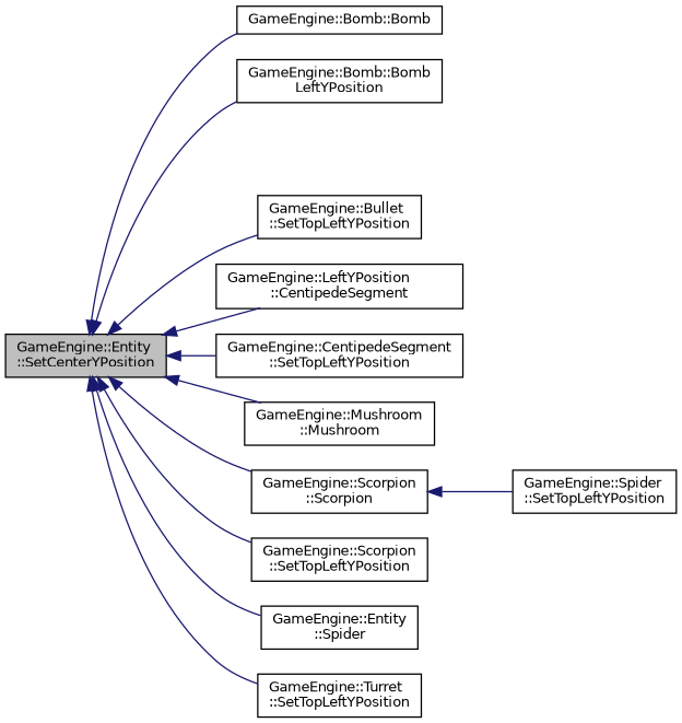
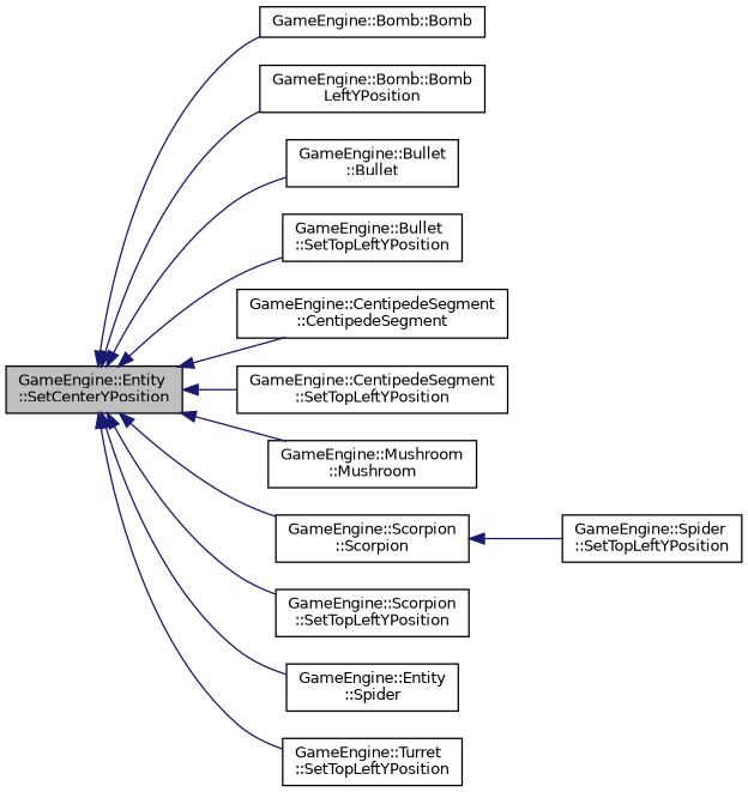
  digraph {
    rankdir=LR
    node [color=black fillcolor=white fontname=Helvetica fontsize=10 shape=record style=filled]
    edge [color=midnightblue dir=back fontname=Helvetica fontsize=10 labelfontname=Helvetica labelfontsize=10 style=solid]
    n1 [fillcolor=grey75 fontcolor=black height=0.2 label="GameEngine::Entity\l::SetCenterYPosition" width=0.4]
    n2 [height=0.2 label="GameEngine::Bomb::Bomb" width=0.4]
    n3 [height=0.2 label="GameEngine::Bomb::Bomb\lLeftYPosition" width=0.4]
+   n4 [height=0.2 label="GameEngine::Bullet\l::Bullet" width=0.4]
    n5 [height=0.2 label="GameEngine::Bullet\l::SetTopLeftYPosition" width=0.4]
-   n6 [height=0.2 label="GameEngine::LeftYPosition\l::CentipedeSegment" width=0.4]
+   n6 [height=0.2 label="GameEngine::CentipedeSegment\l::CentipedeSegment" width=0.4]
    n7 [height=0.2 label="GameEngine::CentipedeSegment\l::SetTopLeftYPosition" width=0.4]
    n8 [height=0.2 label="GameEngine::Mushroom\l::Mushroom" width=0.4]
    n9 [height=0.2 label="GameEngine::Scorpion\l::Scorpion" width=0.4]
    n10 [height=0.2 label="GameEngine::Scorpion\l::SetTopLeftYPosition" width=0.4]
    n11 [height=0.2 label="GameEngine::Entity\l::Spider" width=0.4]
    n12 [height=0.2 label="GameEngine::Turret\l::SetTopLeftYPosition" width=0.4]
    n13 [height=0.2 label="GameEngine::Spider\l::SetTopLeftYPosition" width=0.4]
    n1 -> n2
    n1 -> n3
+   n1 -> n4
    n1 -> n5
    n1 -> n6
    n1 -> n7
    n1 -> n8
    n1 -> n9
    n1 -> n10
    n1 -> n11
    n1 -> n12
    n9 -> n13
  }
